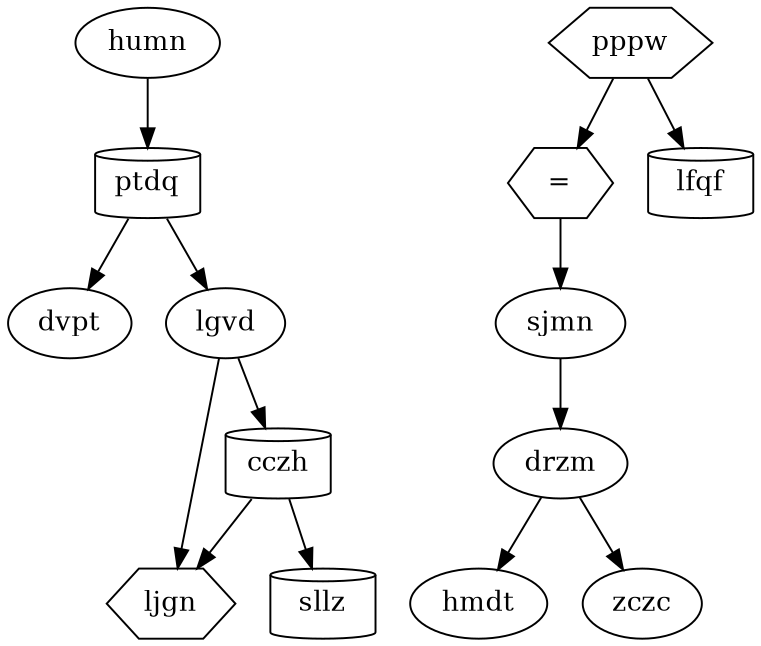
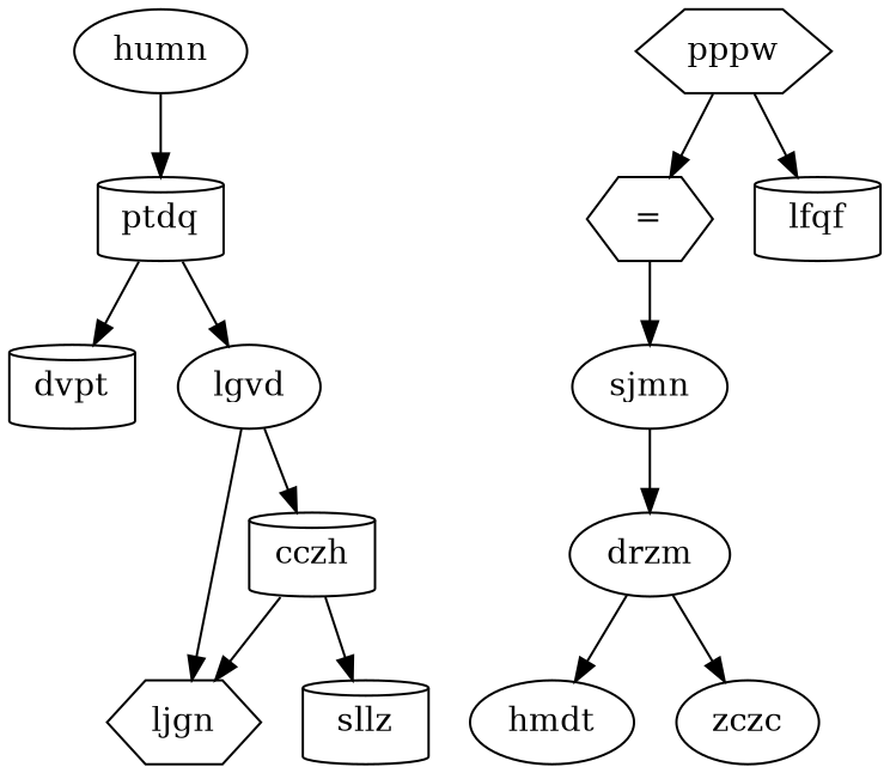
  digraph {
    node [shape=ellipse]
    ptdq [shape=cylinder]
    humn
-   dvpt
+   dvpt [shape=cylinder]
    lgvd
    ljgn [shape=hexagon]
    cczh [shape=cylinder]
    sllz [shape=cylinder]
    pppw [shape=hexagon]
    n9 [label="=" shape=hexagon]
    lfqf [shape=cylinder]
    sjmn
    drzm
    hmdt
    zczc
    ptdq -> dvpt
    ptdq -> lgvd
    humn -> ptdq
    lgvd -> ljgn
    lgvd -> cczh
    cczh -> ljgn
    cczh -> sllz
    pppw -> n9
    pppw -> lfqf
    n9 -> sjmn
    sjmn -> drzm
    drzm -> hmdt
    drzm -> zczc
  }
